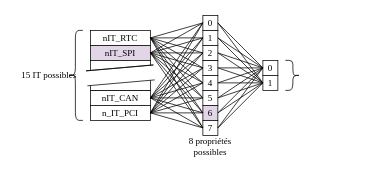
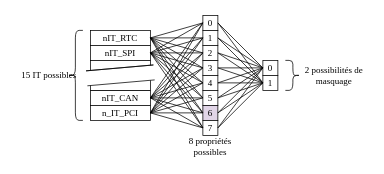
  <mxCell id="0" />
  <mxCell id="1" parent="0" />
  <mxCell id="2" value="&lt;font face=&quot;Verdana&quot;&gt;nIT_CAN&lt;/font&gt;" style="rounded=0;whiteSpace=wrap;html=1;" vertex="1" parent="1"><mxGeometry x="120" y="120" width="80" height="20" as="geometry" /></mxCell>
  <mxCell id="3" value="&lt;font face=&quot;Verdana&quot;&gt;nIT_RTC&lt;/font&gt;" style="rounded=0;whiteSpace=wrap;html=1;" vertex="1" parent="1"><mxGeometry x="120" y="40" width="80" height="20" as="geometry" /></mxCell>
- <mxCell id="4" value="&lt;font face=&quot;Verdana&quot;&gt;nIT_SPI&lt;/font&gt;" style="rounded=0;whiteSpace=wrap;html=1;fillColor=#e1d5e7;" vertex="1" parent="1"><mxGeometry x="120" y="60" width="80" height="20" as="geometry" /></mxCell>
+ <mxCell id="4" value="&lt;font face=&quot;Verdana&quot;&gt;nIT_SPI&lt;/font&gt;" style="rounded=0;whiteSpace=wrap;html=1;" vertex="1" parent="1"><mxGeometry x="120" y="60" width="80" height="20" as="geometry" /></mxCell>
  <mxCell id="5" value="" style="rounded=0;whiteSpace=wrap;html=1;" vertex="1" parent="1"><mxGeometry x="120" y="80" width="80" height="20" as="geometry" /></mxCell>
  <mxCell id="6" value="" style="rounded=0;whiteSpace=wrap;html=1;" vertex="1" parent="1"><mxGeometry x="120" y="100" width="80" height="20" as="geometry" /></mxCell>
  <mxCell id="7" value="" style="rounded=0;whiteSpace=wrap;html=1;rotation=-5;strokeColor=none;" vertex="1" parent="1"><mxGeometry x="114.96" y="90.01" width="90.08" height="20" as="geometry" /></mxCell>
  <mxCell id="8" value="" style="endArrow=none;html=1;rounded=0;exitX=0;exitY=1;exitDx=0;exitDy=0;entryX=1;entryY=1;entryDx=0;entryDy=0;" edge="1" parent="1" source="7" target="7"><mxGeometry width="50" height="50" relative="1" as="geometry"><mxPoint x="150" y="230" as="sourcePoint" /><mxPoint x="200" y="180" as="targetPoint" /></mxGeometry></mxCell>
  <mxCell id="9" value="" style="endArrow=none;html=1;rounded=0;exitX=0;exitY=0;exitDx=0;exitDy=0;entryX=1;entryY=0;entryDx=0;entryDy=0;startArrow=none;" edge="1" parent="1" source="7" target="7"><mxGeometry width="50" height="50" relative="1" as="geometry"><mxPoint x="160.002" y="199.999" as="sourcePoint" /><mxPoint x="268.331" y="180.897" as="targetPoint" /></mxGeometry></mxCell>
  <mxCell id="10" value="" style="endArrow=none;html=1;rounded=0;exitX=0;exitY=0;exitDx=0;exitDy=0;entryX=1;entryY=0;entryDx=0;entryDy=0;" edge="1" parent="1" source="7" target="7"><mxGeometry width="50" height="50" relative="1" as="geometry"><mxPoint x="104.099" y="159.703" as="sourcePoint" /><mxPoint x="212.428" y="140.601" as="targetPoint" /></mxGeometry></mxCell>
  <mxCell id="11" value="&lt;font face=&quot;Verdana&quot;&gt;n_IT_PCI&lt;/font&gt;" style="rounded=0;whiteSpace=wrap;html=1;" vertex="1" parent="1"><mxGeometry x="120" y="140" width="80" height="20" as="geometry" /></mxCell>
  <mxCell id="12" value="0" style="rounded=0;whiteSpace=wrap;html=1;fontFamily=Verdana;direction=south;" vertex="1" parent="1"><mxGeometry x="270" y="20" width="20" height="20" as="geometry" /></mxCell>
  <mxCell id="13" value="1" style="rounded=0;whiteSpace=wrap;html=1;fontFamily=Verdana;direction=south;" vertex="1" parent="1"><mxGeometry x="270" y="40" width="20" height="20" as="geometry" /></mxCell>
  <mxCell id="14" value="3" style="rounded=0;whiteSpace=wrap;html=1;fontFamily=Verdana;direction=south;" vertex="1" parent="1"><mxGeometry x="270" y="80" width="20" height="20" as="geometry" /></mxCell>
  <mxCell id="15" value="2" style="rounded=0;whiteSpace=wrap;html=1;fontFamily=Verdana;direction=south;" vertex="1" parent="1"><mxGeometry x="270" y="60" width="20" height="20" as="geometry" /></mxCell>
  <mxCell id="16" value="4" style="rounded=0;whiteSpace=wrap;html=1;fontFamily=Verdana;direction=south;" vertex="1" parent="1"><mxGeometry x="270" y="100" width="20" height="20" as="geometry" /></mxCell>
  <mxCell id="17" value="5" style="rounded=0;whiteSpace=wrap;html=1;fontFamily=Verdana;direction=south;" vertex="1" parent="1"><mxGeometry x="270" y="120" width="20" height="20" as="geometry" /></mxCell>
  <mxCell id="18" value="6" style="rounded=0;whiteSpace=wrap;html=1;fontFamily=Verdana;direction=south;fillColor=#e1d5e7;" vertex="1" parent="1"><mxGeometry x="270" y="140" width="20" height="20" as="geometry" /></mxCell>
  <mxCell id="19" value="7" style="rounded=0;whiteSpace=wrap;html=1;fontFamily=Verdana;direction=south;" vertex="1" parent="1"><mxGeometry x="270" y="160" width="20" height="20" as="geometry" /></mxCell>
  <mxCell id="20" value="0" style="rounded=0;whiteSpace=wrap;html=1;fontFamily=Verdana;direction=south;" vertex="1" parent="1"><mxGeometry x="350" y="80" width="20" height="20" as="geometry" /></mxCell>
  <mxCell id="21" value="1" style="rounded=0;whiteSpace=wrap;html=1;fontFamily=Verdana;direction=south;" vertex="1" parent="1"><mxGeometry x="350" y="100" width="20" height="20" as="geometry" /></mxCell>
  <mxCell id="22" value="" style="endArrow=none;html=1;rounded=0;fontFamily=Verdana;endFill=0;entryX=0.5;entryY=1;entryDx=0;entryDy=0;" edge="1" parent="1" target="12"><mxGeometry width="50" height="50" relative="1" as="geometry"><mxPoint x="200" y="50" as="sourcePoint" /><mxPoint x="250" y="0" as="targetPoint" /></mxGeometry></mxCell>
  <mxCell id="23" value="" style="endArrow=none;html=1;rounded=0;fontFamily=Verdana;endFill=0;entryX=0.5;entryY=1;entryDx=0;entryDy=0;" edge="1" parent="1" target="13"><mxGeometry width="50" height="50" relative="1" as="geometry"><mxPoint x="200" y="50" as="sourcePoint" /><mxPoint x="270" y="30" as="targetPoint" /></mxGeometry></mxCell>
  <mxCell id="24" value="" style="endArrow=none;html=1;rounded=0;fontFamily=Verdana;endFill=0;entryX=0.5;entryY=1;entryDx=0;entryDy=0;" edge="1" parent="1" target="12"><mxGeometry width="50" height="50" relative="1" as="geometry"><mxPoint x="200" y="70" as="sourcePoint" /><mxPoint x="270" y="50" as="targetPoint" /></mxGeometry></mxCell>
  <mxCell id="25" value="" style="endArrow=none;html=1;rounded=0;fontFamily=Verdana;" edge="1" parent="1"><mxGeometry width="50" height="50" relative="1" as="geometry"><mxPoint x="200" y="130" as="sourcePoint" /><mxPoint x="270" y="30" as="targetPoint" /></mxGeometry></mxCell>
  <mxCell id="26" value="" style="endArrow=none;html=1;rounded=0;fontFamily=Verdana;endFill=0;entryX=0.5;entryY=1;entryDx=0;entryDy=0;" edge="1" parent="1"><mxGeometry width="50" height="50" relative="1" as="geometry"><mxPoint x="200" y="70" as="sourcePoint" /><mxPoint x="270" y="50" as="targetPoint" /></mxGeometry></mxCell>
  <mxCell id="27" value="" style="endArrow=none;html=1;rounded=0;fontFamily=Verdana;endFill=0;" edge="1" parent="1"><mxGeometry width="50" height="50" relative="1" as="geometry"><mxPoint x="200" y="150" as="sourcePoint" /><mxPoint x="270" y="30" as="targetPoint" /></mxGeometry></mxCell>
  <mxCell id="28" value="" style="endArrow=none;html=1;rounded=0;fontFamily=Verdana;endFill=0;" edge="1" parent="1"><mxGeometry width="50" height="50" relative="1" as="geometry"><mxPoint x="200" y="130" as="sourcePoint" /><mxPoint x="270" y="50" as="targetPoint" /></mxGeometry></mxCell>
  <mxCell id="29" value="" style="endArrow=none;html=1;rounded=0;fontFamily=Verdana;endFill=0;" edge="1" parent="1"><mxGeometry width="50" height="50" relative="1" as="geometry"><mxPoint x="200" y="150" as="sourcePoint" /><mxPoint x="270" y="50" as="targetPoint" /></mxGeometry></mxCell>
  <mxCell id="30" value="" style="endArrow=none;html=1;rounded=0;fontFamily=Verdana;exitX=1;exitY=0.5;exitDx=0;exitDy=0;entryX=0.5;entryY=1;entryDx=0;entryDy=0;" edge="1" parent="1" source="3" target="15"><mxGeometry width="50" height="50" relative="1" as="geometry"><mxPoint x="210" y="40" as="sourcePoint" /><mxPoint x="260" y="-10" as="targetPoint" /></mxGeometry></mxCell>
  <mxCell id="31" value="" style="endArrow=none;html=1;rounded=0;fontFamily=Verdana;endFill=0;entryX=0.5;entryY=1;entryDx=0;entryDy=0;" edge="1" parent="1" target="15"><mxGeometry width="50" height="50" relative="1" as="geometry"><mxPoint x="200" y="70" as="sourcePoint" /><mxPoint x="270" y="50" as="targetPoint" /></mxGeometry></mxCell>
  <mxCell id="32" value="" style="endArrow=none;html=1;rounded=0;fontFamily=Verdana;endFill=0;entryX=0.5;entryY=1;entryDx=0;entryDy=0;" edge="1" parent="1" target="15"><mxGeometry width="50" height="50" relative="1" as="geometry"><mxPoint x="200" y="130" as="sourcePoint" /><mxPoint x="270" y="110" as="targetPoint" /></mxGeometry></mxCell>
  <mxCell id="33" value="" style="endArrow=none;html=1;rounded=0;fontFamily=Verdana;endFill=0;" edge="1" parent="1"><mxGeometry width="50" height="50" relative="1" as="geometry"><mxPoint x="200" y="150" as="sourcePoint" /><mxPoint x="270" y="70" as="targetPoint" /></mxGeometry></mxCell>
  <mxCell id="34" value="" style="endArrow=none;html=1;rounded=0;fontFamily=Verdana;endFill=0;entryX=0.5;entryY=1;entryDx=0;entryDy=0;" edge="1" parent="1" target="14"><mxGeometry width="50" height="50" relative="1" as="geometry"><mxPoint x="200" y="50" as="sourcePoint" /><mxPoint x="270" y="30" as="targetPoint" /></mxGeometry></mxCell>
  <mxCell id="35" value="" style="endArrow=none;html=1;rounded=0;fontFamily=Verdana;endFill=0;entryX=0.5;entryY=1;entryDx=0;entryDy=0;" edge="1" parent="1" target="16"><mxGeometry width="50" height="50" relative="1" as="geometry"><mxPoint x="200" y="70" as="sourcePoint" /><mxPoint x="270" y="50" as="targetPoint" /></mxGeometry></mxCell>
  <mxCell id="36" value="" style="endArrow=none;html=1;rounded=0;fontFamily=Verdana;endFill=0;entryX=0.5;entryY=1;entryDx=0;entryDy=0;" edge="1" parent="1" target="16"><mxGeometry width="50" height="50" relative="1" as="geometry"><mxPoint x="200" y="50" as="sourcePoint" /><mxPoint x="270" y="30" as="targetPoint" /></mxGeometry></mxCell>
  <mxCell id="37" value="" style="endArrow=none;html=1;rounded=0;fontFamily=Verdana;endFill=0;entryX=0.5;entryY=1;entryDx=0;entryDy=0;" edge="1" parent="1" target="17"><mxGeometry width="50" height="50" relative="1" as="geometry"><mxPoint x="200" y="50" as="sourcePoint" /><mxPoint x="270" y="30" as="targetPoint" /></mxGeometry></mxCell>
  <mxCell id="38" value="" style="endArrow=none;html=1;rounded=0;fontFamily=Verdana;endFill=0;entryX=0.5;entryY=1;entryDx=0;entryDy=0;" edge="1" parent="1" target="18"><mxGeometry width="50" height="50" relative="1" as="geometry"><mxPoint x="200" y="50" as="sourcePoint" /><mxPoint x="270" y="30" as="targetPoint" /></mxGeometry></mxCell>
  <mxCell id="39" value="" style="endArrow=none;html=1;rounded=0;fontFamily=Verdana;endFill=0;entryX=0.5;entryY=1;entryDx=0;entryDy=0;" edge="1" parent="1" target="19"><mxGeometry width="50" height="50" relative="1" as="geometry"><mxPoint x="200" y="50" as="sourcePoint" /><mxPoint x="270" y="150" as="targetPoint" /></mxGeometry></mxCell>
  <mxCell id="40" value="" style="endArrow=none;html=1;rounded=0;fontFamily=Verdana;endFill=0;" edge="1" parent="1"><mxGeometry width="50" height="50" relative="1" as="geometry"><mxPoint x="200" y="70" as="sourcePoint" /><mxPoint x="270" y="90" as="targetPoint" /></mxGeometry></mxCell>
  <mxCell id="41" value="" style="endArrow=none;html=1;rounded=0;fontFamily=Verdana;endFill=0;entryX=0.5;entryY=1;entryDx=0;entryDy=0;exitX=1;exitY=0.5;exitDx=0;exitDy=0;" edge="1" parent="1" source="4" target="17"><mxGeometry width="50" height="50" relative="1" as="geometry"><mxPoint x="230" y="80" as="sourcePoint" /><mxPoint x="300" y="180" as="targetPoint" /></mxGeometry></mxCell>
  <mxCell id="42" value="" style="endArrow=none;html=1;rounded=0;fontFamily=Verdana;endFill=0;entryX=1;entryY=0.5;entryDx=0;entryDy=0;exitX=0.5;exitY=1;exitDx=0;exitDy=0;" edge="1" parent="1" source="18" target="4"><mxGeometry width="50" height="50" relative="1" as="geometry"><mxPoint x="240" y="90" as="sourcePoint" /><mxPoint x="310" y="190" as="targetPoint" /></mxGeometry></mxCell>
  <mxCell id="43" value="" style="endArrow=none;html=1;rounded=0;fontFamily=Verdana;endFill=0;entryX=0.5;entryY=1;entryDx=0;entryDy=0;" edge="1" parent="1"><mxGeometry width="50" height="50" relative="1" as="geometry"><mxPoint x="200" y="70" as="sourcePoint" /><mxPoint x="270" y="170" as="targetPoint" /></mxGeometry></mxCell>
  <mxCell id="44" value="" style="endArrow=none;html=1;rounded=0;fontFamily=Verdana;entryX=0.5;entryY=1;entryDx=0;entryDy=0;" edge="1" parent="1" target="14"><mxGeometry width="50" height="50" relative="1" as="geometry"><mxPoint x="200" y="130" as="sourcePoint" /><mxPoint x="250" y="80" as="targetPoint" /></mxGeometry></mxCell>
  <mxCell id="45" value="" style="endArrow=none;html=1;rounded=0;fontFamily=Verdana;entryX=0.5;entryY=1;entryDx=0;entryDy=0;" edge="1" parent="1" target="16"><mxGeometry width="50" height="50" relative="1" as="geometry"><mxPoint x="200" y="130" as="sourcePoint" /><mxPoint x="270" y="90" as="targetPoint" /></mxGeometry></mxCell>
  <mxCell id="46" value="" style="endArrow=none;html=1;rounded=0;fontFamily=Verdana;entryX=0.5;entryY=1;entryDx=0;entryDy=0;" edge="1" parent="1" target="17"><mxGeometry width="50" height="50" relative="1" as="geometry"><mxPoint x="200" y="130" as="sourcePoint" /><mxPoint x="270" y="90" as="targetPoint" /></mxGeometry></mxCell>
  <mxCell id="47" value="" style="endArrow=none;html=1;rounded=0;fontFamily=Verdana;entryX=0.5;entryY=1;entryDx=0;entryDy=0;" edge="1" parent="1" target="18"><mxGeometry width="50" height="50" relative="1" as="geometry"><mxPoint x="200" y="130" as="sourcePoint" /><mxPoint x="270" y="90" as="targetPoint" /></mxGeometry></mxCell>
  <mxCell id="48" value="" style="endArrow=none;html=1;rounded=0;fontFamily=Verdana;" edge="1" parent="1"><mxGeometry width="50" height="50" relative="1" as="geometry"><mxPoint x="200" y="130" as="sourcePoint" /><mxPoint x="270" y="170" as="targetPoint" /></mxGeometry></mxCell>
  <mxCell id="49" value="" style="endArrow=none;html=1;rounded=0;fontFamily=Verdana;entryX=0.5;entryY=1;entryDx=0;entryDy=0;" edge="1" parent="1" target="14"><mxGeometry width="50" height="50" relative="1" as="geometry"><mxPoint x="200" y="150" as="sourcePoint" /><mxPoint x="250" y="100" as="targetPoint" /></mxGeometry></mxCell>
  <mxCell id="50" value="" style="endArrow=none;html=1;rounded=0;fontFamily=Verdana;entryX=0.5;entryY=1;entryDx=0;entryDy=0;" edge="1" parent="1"><mxGeometry width="50" height="50" relative="1" as="geometry"><mxPoint x="200" y="150" as="sourcePoint" /><mxPoint x="270" y="110" as="targetPoint" /></mxGeometry></mxCell>
  <mxCell id="51" value="" style="endArrow=none;html=1;rounded=0;fontFamily=Verdana;" edge="1" parent="1"><mxGeometry width="50" height="50" relative="1" as="geometry"><mxPoint x="200" y="150" as="sourcePoint" /><mxPoint x="270" y="130" as="targetPoint" /></mxGeometry></mxCell>
  <mxCell id="52" value="" style="endArrow=none;html=1;rounded=0;fontFamily=Verdana;entryX=0.5;entryY=1;entryDx=0;entryDy=0;exitX=1;exitY=0.5;exitDx=0;exitDy=0;" edge="1" parent="1" source="11" target="18"><mxGeometry width="50" height="50" relative="1" as="geometry"><mxPoint x="270" y="200" as="sourcePoint" /><mxPoint x="340" y="160" as="targetPoint" /></mxGeometry></mxCell>
  <mxCell id="53" value="" style="endArrow=none;html=1;rounded=0;fontFamily=Verdana;entryX=0.5;entryY=1;entryDx=0;entryDy=0;" edge="1" parent="1" target="19"><mxGeometry width="50" height="50" relative="1" as="geometry"><mxPoint x="200" y="150" as="sourcePoint" /><mxPoint x="270" y="110" as="targetPoint" /></mxGeometry></mxCell>
  <mxCell id="54" value="" style="shape=curlyBracket;whiteSpace=wrap;html=1;rounded=1;labelPosition=left;verticalLabelPosition=middle;align=right;verticalAlign=middle;fontFamily=Verdana;fontSize=100;" vertex="1" parent="1"><mxGeometry x="90" y="40" width="20" height="120" as="geometry" /></mxCell>
  <mxCell id="55" value="8 propriétés possibles" style="text;html=1;strokeColor=none;fillColor=none;align=center;verticalAlign=middle;whiteSpace=wrap;rounded=0;fontFamily=Verdana;fontSize=12;" vertex="1" parent="1"><mxGeometry x="235" y="180" width="90" height="30" as="geometry" /></mxCell>
  <mxCell id="56" value="15 IT possibles" style="text;html=1;strokeColor=none;fillColor=none;align=center;verticalAlign=middle;whiteSpace=wrap;rounded=0;fontFamily=Verdana;fontSize=12;" vertex="1" parent="1"><mxGeometry x="20" y="85" width="90" height="30" as="geometry" /></mxCell>
+ <mxCell id="57" value="2 possibilités de masquage" style="text;html=1;strokeColor=none;fillColor=none;align=center;verticalAlign=middle;whiteSpace=wrap;rounded=0;fontFamily=Verdana;fontSize=12;" vertex="1" parent="1"><mxGeometry x="400" y="85.01" width="90" height="30" as="geometry" /></mxCell>
  <mxCell id="58" value="" style="shape=curlyBracket;whiteSpace=wrap;html=1;rounded=1;labelPosition=left;verticalLabelPosition=middle;align=right;verticalAlign=middle;fontFamily=Verdana;fontSize=100;direction=west;" vertex="1" parent="1"><mxGeometry x="380" y="80" width="20" height="40" as="geometry" /></mxCell>
  <mxCell id="59" value="" style="endArrow=none;html=1;rounded=0;fontFamily=Verdana;fontSize=12;entryX=0.5;entryY=1;entryDx=0;entryDy=0;exitX=0.5;exitY=0;exitDx=0;exitDy=0;" edge="1" parent="1" source="12" target="20"><mxGeometry width="50" height="50" relative="1" as="geometry"><mxPoint x="300" y="120" as="sourcePoint" /><mxPoint x="350" y="70" as="targetPoint" /></mxGeometry></mxCell>
  <mxCell id="60" value="" style="endArrow=none;html=1;rounded=0;fontFamily=Verdana;fontSize=12;exitX=0.5;exitY=0;exitDx=0;exitDy=0;" edge="1" parent="1" source="13"><mxGeometry width="50" height="50" relative="1" as="geometry"><mxPoint x="300" y="140" as="sourcePoint" /><mxPoint x="350" y="90" as="targetPoint" /></mxGeometry></mxCell>
  <mxCell id="61" value="" style="endArrow=none;html=1;rounded=0;fontFamily=Verdana;fontSize=12;exitX=0.5;exitY=0;exitDx=0;exitDy=0;" edge="1" parent="1" source="15"><mxGeometry width="50" height="50" relative="1" as="geometry"><mxPoint x="300" y="140" as="sourcePoint" /><mxPoint x="350" y="90" as="targetPoint" /></mxGeometry></mxCell>
  <mxCell id="62" value="" style="endArrow=none;html=1;rounded=0;fontFamily=Verdana;fontSize=12;exitX=0.5;exitY=0;exitDx=0;exitDy=0;" edge="1" parent="1" source="14"><mxGeometry width="50" height="50" relative="1" as="geometry"><mxPoint x="300" y="140" as="sourcePoint" /><mxPoint x="350" y="90" as="targetPoint" /></mxGeometry></mxCell>
  <mxCell id="63" value="" style="endArrow=none;html=1;rounded=0;fontFamily=Verdana;fontSize=12;exitX=0.5;exitY=0;exitDx=0;exitDy=0;" edge="1" parent="1" source="16"><mxGeometry width="50" height="50" relative="1" as="geometry"><mxPoint x="300" y="140.01" as="sourcePoint" /><mxPoint x="350" y="90.01" as="targetPoint" /></mxGeometry></mxCell>
  <mxCell id="64" value="" style="endArrow=none;html=1;rounded=0;fontFamily=Verdana;fontSize=12;exitX=0.5;exitY=0;exitDx=0;exitDy=0;" edge="1" parent="1" source="17"><mxGeometry width="50" height="50" relative="1" as="geometry"><mxPoint x="300" y="140.01" as="sourcePoint" /><mxPoint x="350" y="90.01" as="targetPoint" /></mxGeometry></mxCell>
  <mxCell id="65" value="" style="endArrow=none;html=1;rounded=0;fontFamily=Verdana;fontSize=12;exitX=0.5;exitY=0;exitDx=0;exitDy=0;" edge="1" parent="1" source="18"><mxGeometry width="50" height="50" relative="1" as="geometry"><mxPoint x="300" y="140.01" as="sourcePoint" /><mxPoint x="350" y="90.01" as="targetPoint" /></mxGeometry></mxCell>
  <mxCell id="66" value="" style="endArrow=none;html=1;rounded=0;fontFamily=Verdana;fontSize=12;exitX=0.5;exitY=0;exitDx=0;exitDy=0;" edge="1" parent="1" source="19"><mxGeometry width="50" height="50" relative="1" as="geometry"><mxPoint x="300" y="140.01" as="sourcePoint" /><mxPoint x="350" y="90.01" as="targetPoint" /></mxGeometry></mxCell>
  <mxCell id="67" value="" style="endArrow=none;html=1;rounded=0;fontFamily=Verdana;fontSize=12;exitX=0.5;exitY=0;exitDx=0;exitDy=0;" edge="1" parent="1" source="12"><mxGeometry width="50" height="50" relative="1" as="geometry"><mxPoint x="300" y="160" as="sourcePoint" /><mxPoint x="350" y="110" as="targetPoint" /></mxGeometry></mxCell>
  <mxCell id="68" value="" style="endArrow=none;html=1;rounded=0;fontFamily=Verdana;fontSize=12;exitX=0.5;exitY=0;exitDx=0;exitDy=0;" edge="1" parent="1" source="13"><mxGeometry width="50" height="50" relative="1" as="geometry"><mxPoint x="300" y="160" as="sourcePoint" /><mxPoint x="350" y="110" as="targetPoint" /></mxGeometry></mxCell>
  <mxCell id="69" value="" style="endArrow=none;html=1;rounded=0;fontFamily=Verdana;fontSize=12;exitX=0.5;exitY=0;exitDx=0;exitDy=0;" edge="1" parent="1" source="15"><mxGeometry width="50" height="50" relative="1" as="geometry"><mxPoint x="300" y="160.01" as="sourcePoint" /><mxPoint x="350" y="110.01" as="targetPoint" /></mxGeometry></mxCell>
  <mxCell id="70" value="" style="endArrow=none;html=1;rounded=0;fontFamily=Verdana;fontSize=12;exitX=0.5;exitY=0;exitDx=0;exitDy=0;" edge="1" parent="1" source="14"><mxGeometry width="50" height="50" relative="1" as="geometry"><mxPoint x="300" y="160.01" as="sourcePoint" /><mxPoint x="350" y="110.01" as="targetPoint" /></mxGeometry></mxCell>
  <mxCell id="71" value="" style="endArrow=none;html=1;rounded=0;fontFamily=Verdana;fontSize=12;" edge="1" parent="1"><mxGeometry width="50" height="50" relative="1" as="geometry"><mxPoint x="290" y="110" as="sourcePoint" /><mxPoint x="350" y="110.01" as="targetPoint" /></mxGeometry></mxCell>
  <mxCell id="72" value="" style="endArrow=none;html=1;rounded=0;fontFamily=Verdana;fontSize=12;exitX=0.5;exitY=0;exitDx=0;exitDy=0;" edge="1" parent="1" source="17"><mxGeometry width="50" height="50" relative="1" as="geometry"><mxPoint x="300" y="160" as="sourcePoint" /><mxPoint x="350" y="110" as="targetPoint" /></mxGeometry></mxCell>
  <mxCell id="73" value="" style="endArrow=none;html=1;rounded=0;fontFamily=Verdana;fontSize=12;exitX=0.5;exitY=0;exitDx=0;exitDy=0;" edge="1" parent="1" source="18"><mxGeometry width="50" height="50" relative="1" as="geometry"><mxPoint x="300" y="160" as="sourcePoint" /><mxPoint x="350" y="110" as="targetPoint" /></mxGeometry></mxCell>
  <mxCell id="74" value="" style="endArrow=none;html=1;rounded=0;fontFamily=Verdana;fontSize=12;exitX=0.5;exitY=0;exitDx=0;exitDy=0;" edge="1" parent="1" source="19"><mxGeometry width="50" height="50" relative="1" as="geometry"><mxPoint x="300" y="160.01" as="sourcePoint" /><mxPoint x="350" y="110.01" as="targetPoint" /></mxGeometry></mxCell>
